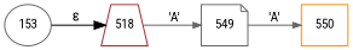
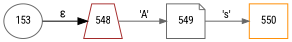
  digraph {
    fontname="Roboto Condensed"
    rankdir=LR
    node [color=gray40 fixedsize=true fontname="Roboto Condensed" fontsize=11 peripheries=1]
    edge [arrowhead=normal arrowsize=.7 color=gray40 fontname="Roboto Condensed" fontsize=11]
-   n1 [color=brown label=518 shape=trapezium width=.55]
+   n1 [color=brown label=548 shape=trapezium width=.55]
    n2 [label=549 shape=note width=.55]
    n3 [color=darkorange label=550 shape=box width=.55]
    n4 [label=153 shape=ellipse width=.55]
    n1 -> n2 [label="'A'"]
-   n2 -> n3 [label="'A'"]
+   n2 -> n3 [label="'s'"]
    n4 -> n1 [color=black label="&epsilon;" arrowhead="" arrowsize="" fontsize=""]
  }
